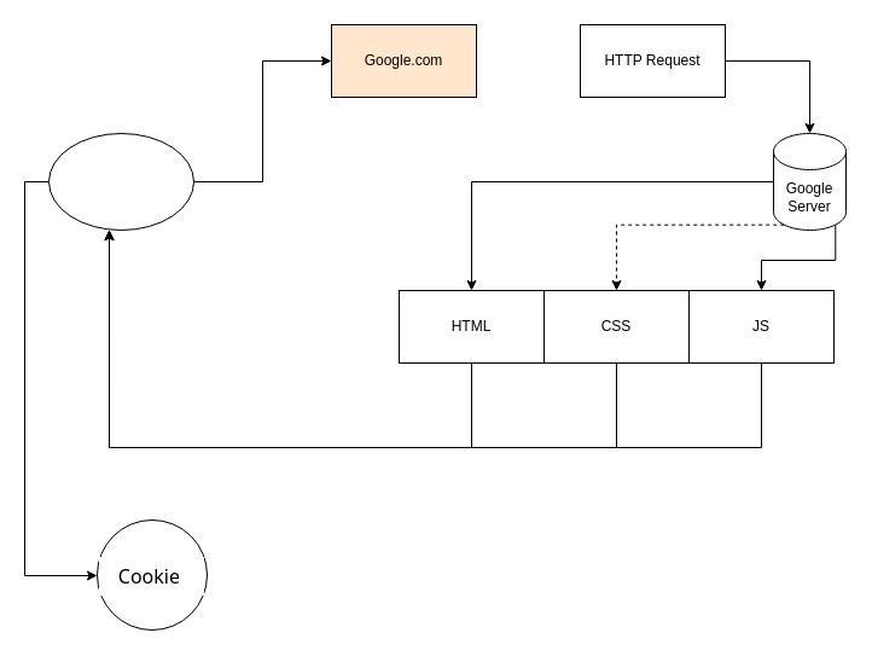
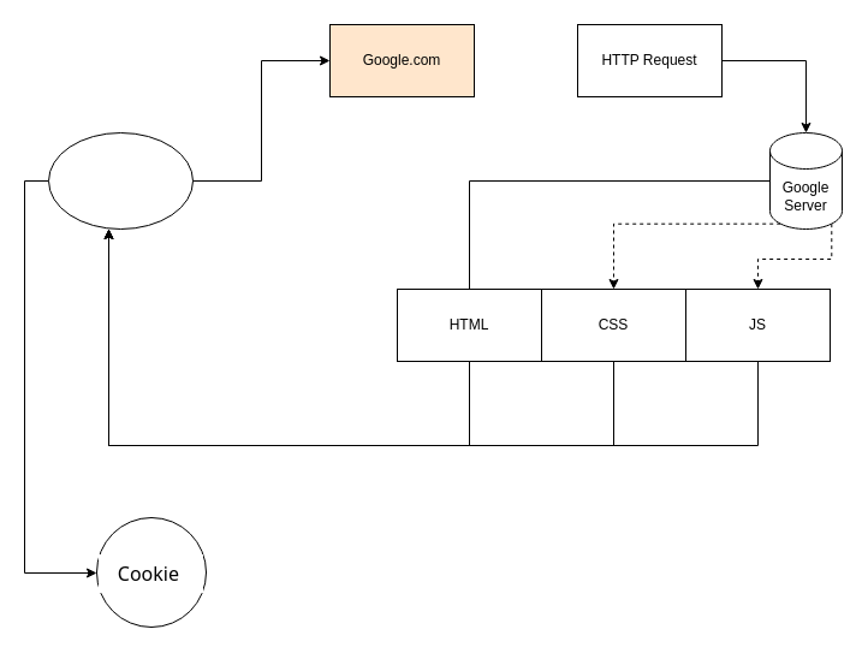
  <mxCell id="0" />
  <mxCell id="1" parent="0" />
  <mxCell id="2" style="edgeStyle=orthogonalEdgeStyle;rounded=0;orthogonalLoop=1;jettySize=auto;html=1;exitX=0.5;exitY=1;exitDx=0;exitDy=0;" edge="1" parent="1" source="3"><mxGeometry relative="1" as="geometry"><mxPoint x="90" y="190" as="targetPoint" /><Array as="points"><mxPoint x="390" y="370" /><mxPoint x="90" y="370" /></Array></mxGeometry></mxCell>
  <mxCell id="3" value="HTML" style="rounded=0;whiteSpace=wrap;html=1;" vertex="1" parent="1"><mxGeometry x="330" y="240" width="120" height="60" as="geometry" /></mxCell>
  <mxCell id="4" style="edgeStyle=orthogonalEdgeStyle;rounded=0;orthogonalLoop=1;jettySize=auto;html=1;exitX=0.5;exitY=1;exitDx=0;exitDy=0;" edge="1" parent="1" source="5"><mxGeometry relative="1" as="geometry"><mxPoint x="90" y="190" as="targetPoint" /><Array as="points"><mxPoint x="510" y="370" /><mxPoint x="90" y="370" /></Array></mxGeometry></mxCell>
  <mxCell id="5" value="CSS" style="rounded=0;whiteSpace=wrap;html=1;" vertex="1" parent="1"><mxGeometry x="450" y="240" width="120" height="60" as="geometry" /></mxCell>
  <mxCell id="6" style="edgeStyle=orthogonalEdgeStyle;rounded=0;orthogonalLoop=1;jettySize=auto;html=1;exitX=1;exitY=0.5;exitDx=0;exitDy=0;entryX=0.5;entryY=0;entryDx=0;entryDy=0;entryPerimeter=0;" edge="1" parent="1" source="7" target="17"><mxGeometry relative="1" as="geometry" /></mxCell>
  <mxCell id="7" value="HTTP Request" style="rounded=0;whiteSpace=wrap;html=1;" vertex="1" parent="1"><mxGeometry x="480" y="20" width="120" height="60" as="geometry" /></mxCell>
  <mxCell id="8" value="Google.com" style="rounded=0;whiteSpace=wrap;html=1;fillColor=#ffe6cc;" vertex="1" parent="1"><mxGeometry x="274" y="20" width="120" height="60" as="geometry" /></mxCell>
  <mxCell id="9" style="edgeStyle=orthogonalEdgeStyle;rounded=0;orthogonalLoop=1;jettySize=auto;html=1;exitX=0;exitY=0.5;exitDx=0;exitDy=0;" edge="1" parent="1" source="10" target="18"><mxGeometry relative="1" as="geometry"><mxPoint x="220" y="520" as="targetPoint" /><Array as="points"><mxPoint x="20" y="150" /><mxPoint x="20" y="476" /></Array></mxGeometry></mxCell>
  <mxCell id="10" value="" style="ellipse;whiteSpace=wrap;html=1;" vertex="1" parent="1"><mxGeometry x="40" y="110" width="120" height="80" as="geometry" /></mxCell>
  <mxCell id="11" style="edgeStyle=orthogonalEdgeStyle;rounded=0;orthogonalLoop=1;jettySize=auto;html=1;exitX=0.5;exitY=1;exitDx=0;exitDy=0;entryX=0.417;entryY=1;entryDx=0;entryDy=0;entryPerimeter=0;" edge="1" parent="1" source="12" target="10"><mxGeometry relative="1" as="geometry"><Array as="points"><mxPoint x="630" y="370" /><mxPoint x="90" y="370" /></Array></mxGeometry></mxCell>
  <mxCell id="12" value="JS" style="rounded=0;whiteSpace=wrap;html=1;" vertex="1" parent="1"><mxGeometry x="570" y="240" width="120" height="60" as="geometry" /></mxCell>
  <mxCell id="13" style="edgeStyle=orthogonalEdgeStyle;rounded=0;orthogonalLoop=1;jettySize=auto;html=1;exitX=1;exitY=0.5;exitDx=0;exitDy=0;entryX=0;entryY=0.5;entryDx=0;entryDy=0;" edge="1" parent="1" source="10" target="8"><mxGeometry relative="1" as="geometry" /></mxCell>
- <mxCell id="14" style="edgeStyle=orthogonalEdgeStyle;rounded=0;orthogonalLoop=1;jettySize=auto;html=1;exitX=0.855;exitY=1;exitDx=0;exitDy=-4.35;exitPerimeter=0;entryX=0.5;entryY=0;entryDx=0;entryDy=0;" edge="1" parent="1" source="17" target="12"><mxGeometry relative="1" as="geometry" /></mxCell>
+ <mxCell id="14" style="edgeStyle=orthogonalEdgeStyle;rounded=0;orthogonalLoop=1;jettySize=auto;html=1;exitX=0.855;exitY=1;exitDx=0;exitDy=-4.35;exitPerimeter=0;entryX=0.5;entryY=0;entryDx=0;entryDy=0;dashed=1;" edge="1" parent="1" source="17" target="12"><mxGeometry relative="1" as="geometry" /></mxCell>
  <mxCell id="15" style="edgeStyle=orthogonalEdgeStyle;rounded=0;orthogonalLoop=1;jettySize=auto;html=1;exitX=0.145;exitY=1;exitDx=0;exitDy=-4.35;exitPerimeter=0;dashed=1;" edge="1" parent="1" source="17" target="5"><mxGeometry relative="1" as="geometry" /></mxCell>
- <mxCell id="16" style="edgeStyle=orthogonalEdgeStyle;rounded=0;orthogonalLoop=1;jettySize=auto;html=1;exitX=0;exitY=0.5;exitDx=0;exitDy=0;exitPerimeter=0;entryX=0.5;entryY=0;entryDx=0;entryDy=0;" edge="1" parent="1" source="17" target="3"><mxGeometry relative="1" as="geometry" /></mxCell>
+ <mxCell id="16" style="edgeStyle=orthogonalEdgeStyle;rounded=0;orthogonalLoop=1;jettySize=auto;html=1;exitX=0;exitY=0.5;exitDx=0;exitDy=0;exitPerimeter=0;entryX=0.5;entryY=0;entryDx=0;entryDy=0;endArrow=none;" edge="1" parent="1" source="17" target="3"><mxGeometry relative="1" as="geometry" /></mxCell>
  <mxCell id="17" value="&lt;span&gt;Google Server&lt;/span&gt;" style="shape=cylinder3;whiteSpace=wrap;html=1;boundedLbl=1;backgroundOutline=1;size=15;" vertex="1" parent="1"><mxGeometry x="640" y="110" width="60" height="80" as="geometry" /></mxCell>
  <mxCell id="18" value="&lt;h5 style=&quot;box-sizing: border-box ; padding: 8px 16px ; font-size: 16px ; line-height: 16px ; margin: 5px 0px ; overflow: hidden ; text-overflow: ellipsis ; min-width: 0px ; font-family: &amp;#34;segoe ui&amp;#34; , &amp;#34;tahoma&amp;#34; , sans-serif ; background-color: rgb(255 , 255 , 255)&quot;&gt;&lt;span style=&quot;font-weight: normal&quot;&gt;Cookie&amp;nbsp;&lt;/span&gt;&lt;/h5&gt;" style="ellipse;whiteSpace=wrap;html=1;aspect=fixed;align=center;" vertex="1" parent="1"><mxGeometry x="80" y="430" width="91" height="91" as="geometry" /></mxCell>
